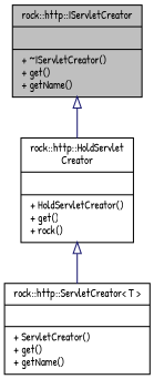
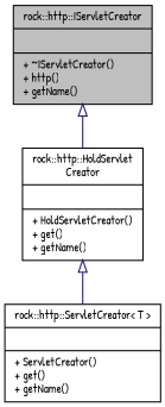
  digraph {
    fontname="Patrick Hand"
    node [color=black fillcolor=white fontname="Patrick Hand" fontsize=10 shape=record style=filled]
    edge [arrowtail=onormal color=midnightblue dir=back fontname="Patrick Hand" fontsize=10 labelfontname=Helvetica labelfontsize=10 style=solid]
-   n1 [fillcolor=grey75 fontcolor=black height=0.2 label="{rock::http::IServletCreator\n||+ ~IServletCreator()\l+ get()\l+ getName()\l}" width=0.4]
-   n2 [height=0.2 label="{rock::http::HoldServlet\lCreator\n||+ HoldServletCreator()\l+ get()\l+ rock()\l}" width=0.4]
+   n1 [fillcolor=grey75 fontcolor=black height=0.2 label="{rock::http::IServletCreator\n||+ ~IServletCreator()\l+ http()\l+ getName()\l}" width=0.4]
+   n2 [height=0.2 label="{rock::http::HoldServlet\lCreator\n||+ HoldServletCreator()\l+ get()\l+ getName()\l}" width=0.4]
    n3 [height=0.2 label="{rock::http::ServletCreator\< T \>\n||+ ServletCreator()\l+ get()\l+ getName()\l}" width=0.4]
    n1 -> n2
    n2 -> n3
  }
